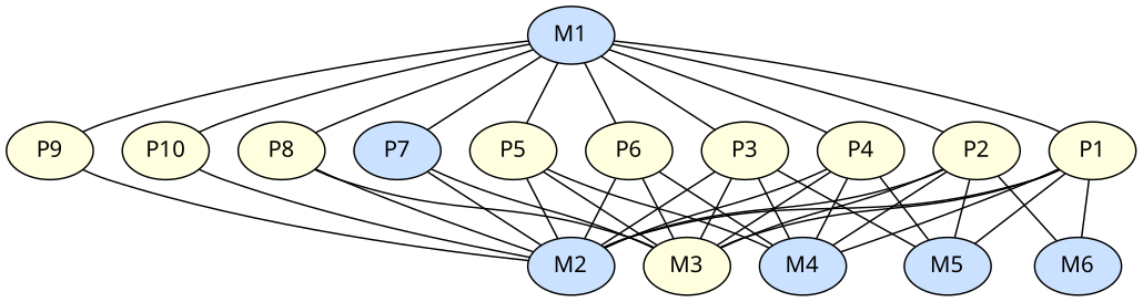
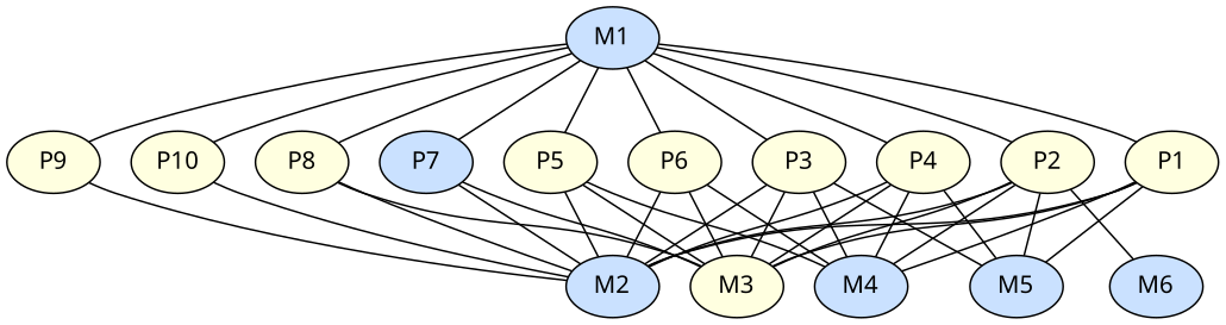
  graph {
    fontname="Noto Sans"
    node [fillcolor=lightyellow1 fontname="Noto Sans" style=filled]
    edge [fontname="Noto Sans"]
    M1 [fillcolor=lightsteelblue1]
    P1
    P2
    P3
    P4
    P5
    P6
    P7 [fillcolor=lightsteelblue1]
    P8
    P9
    P10
    M2 [fillcolor=lightsteelblue1]
    M3
    M4 [fillcolor=lightsteelblue1]
    M5 [fillcolor=lightsteelblue1]
    M6 [fillcolor=lightsteelblue1]
    M1 -- P1
    M1 -- P2
    M1 -- P3
    M1 -- P4
    M1 -- P5
    M1 -- P6
    M1 -- P7
    M1 -- P8
    M1 -- P9
    M1 -- P10
    P1 -- M2
    P1 -- M3
    P1 -- M4
    P1 -- M5
-   P1 -- M6
    P2 -- M2
    P2 -- M3
    P2 -- M4
    P2 -- M5
    P2 -- M6
    P3 -- M2
    P3 -- M3
    P3 -- M4
    P3 -- M5
    P4 -- M2
    P4 -- M3
    P4 -- M4
    P4 -- M5
    P5 -- M2
    P5 -- M3
    P5 -- M4
    P6 -- M2
    P6 -- M3
    P6 -- M4
    P7 -- M2
    P7 -- M3
    P8 -- M2
    P8 -- M3
    P9 -- M2
    P10 -- M2
  }
